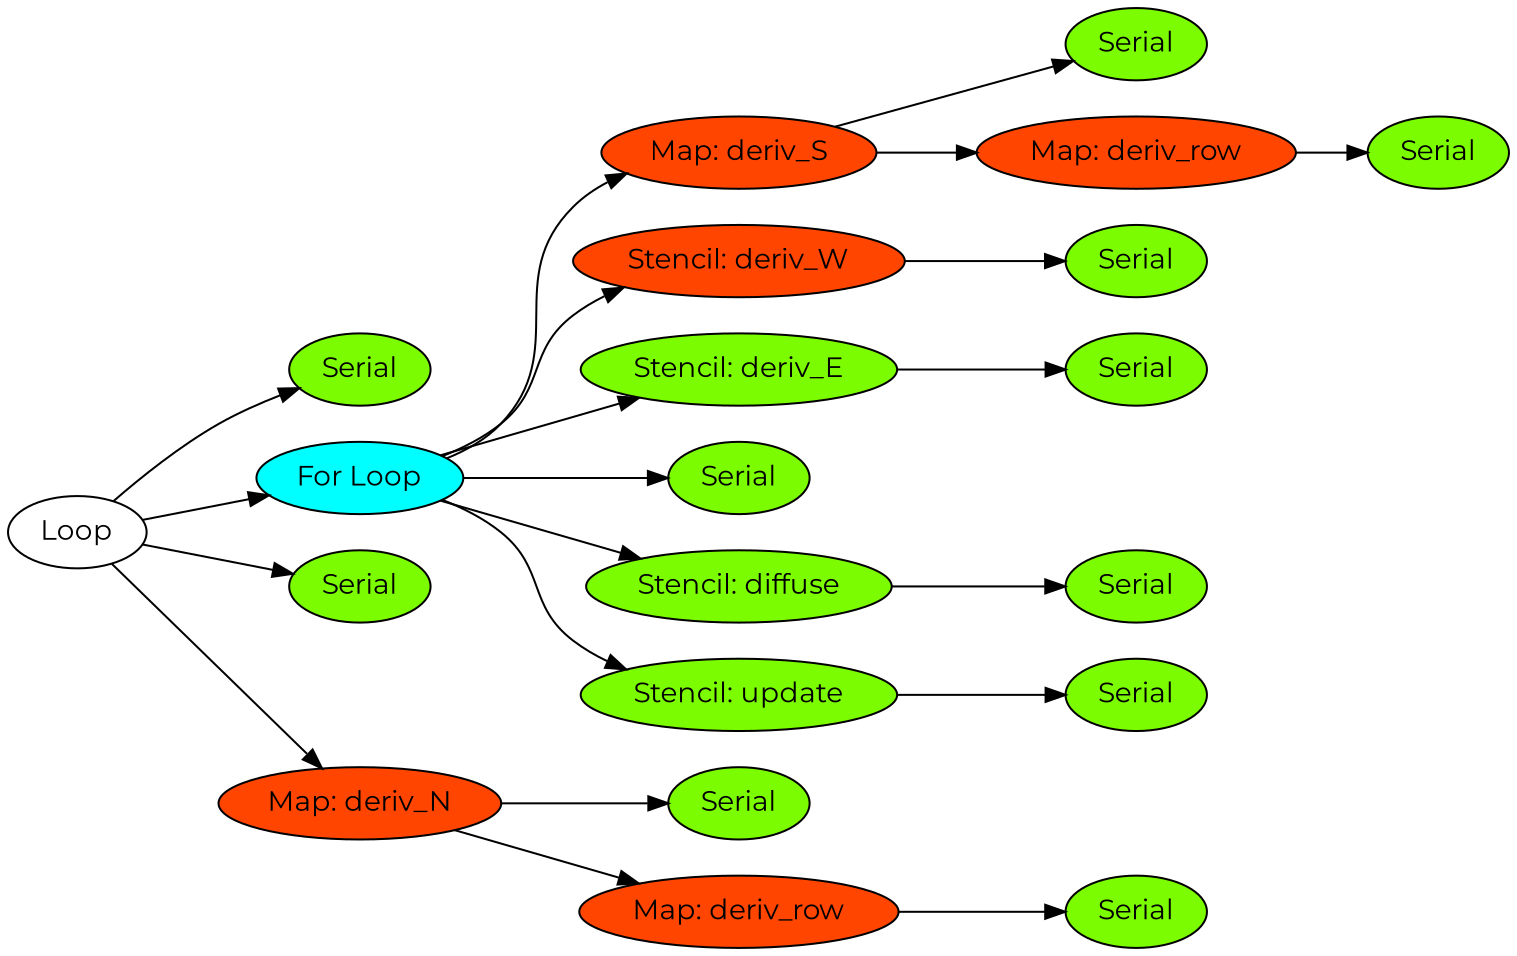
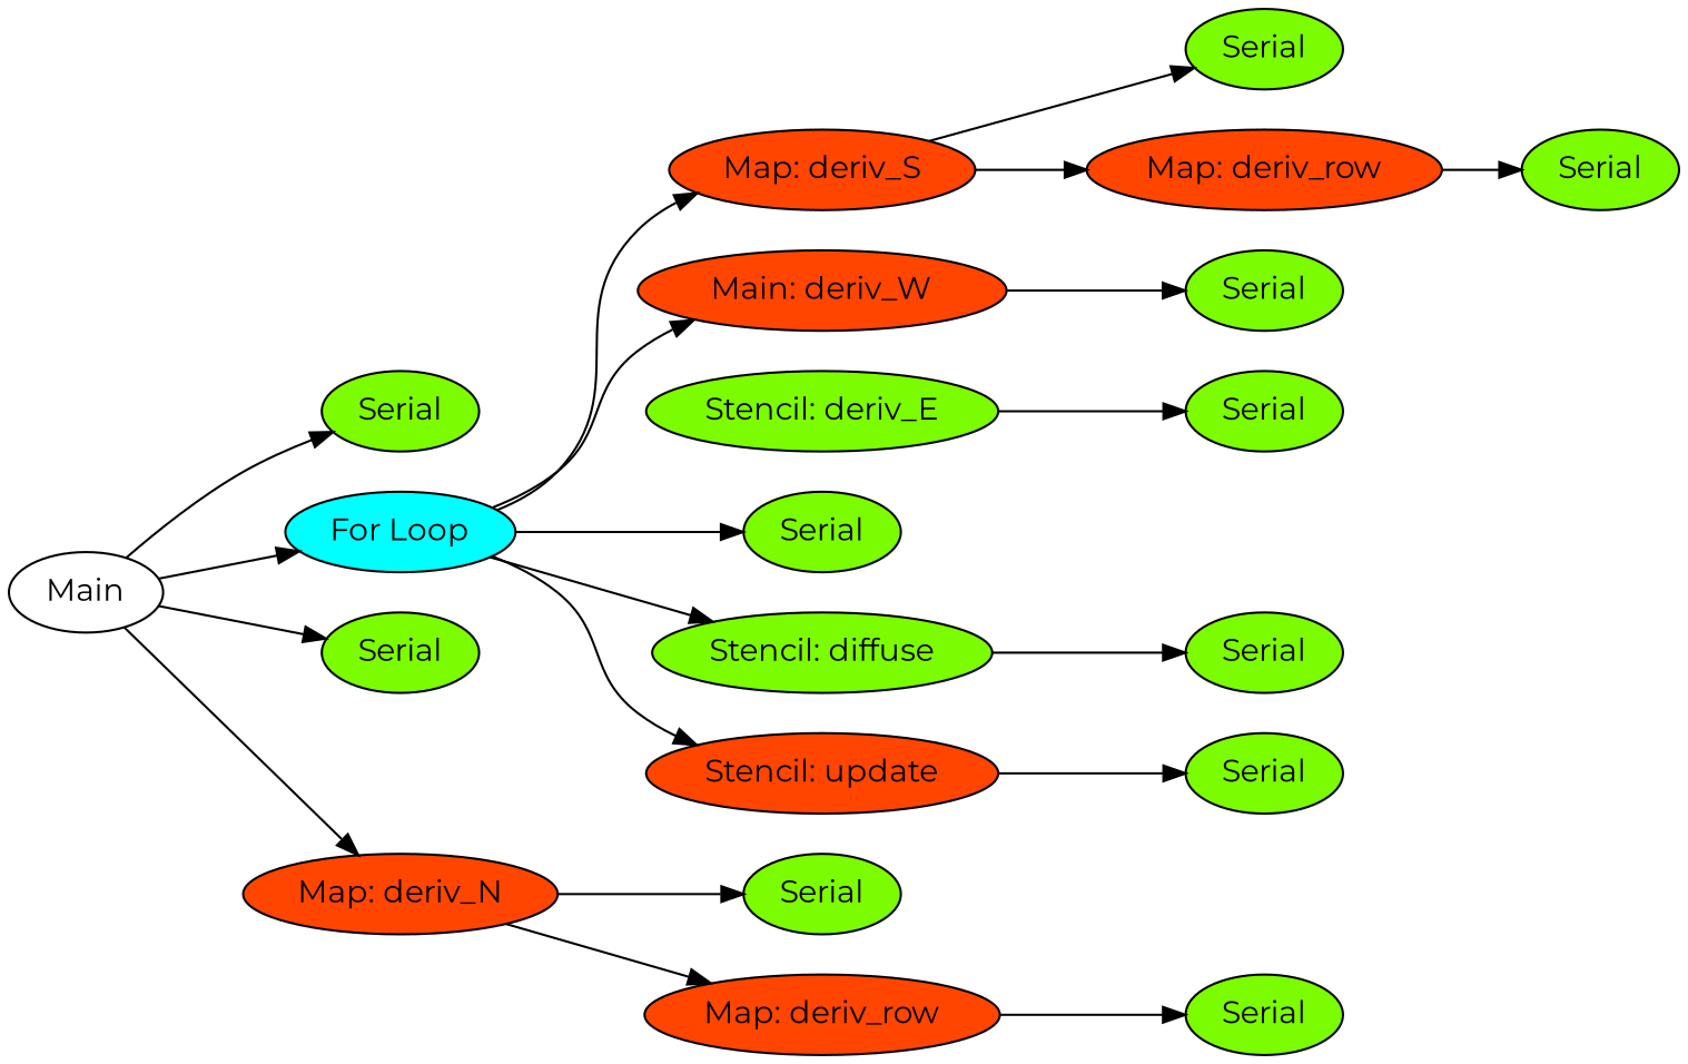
  digraph {
    fontname=Montserrat
    rankdir=LR
    node [fontname=Montserrat fillcolor=lawngreen style=filled]
    edge [fontname=Montserrat]
-   n1 [label=Loop fillcolor="" style=""]
+   n1 [label=Main fillcolor="" style=""]
    n2 [label=Serial]
    n3 [fillcolor=cyan label="For Loop"]
    n4 [label=Serial]
    n5 [fillcolor=orangered label="Map: deriv_N"]
    n6 [fillcolor=orangered label="Map: deriv_S"]
-   n7 [fillcolor=orangered label="Stencil: deriv_W"]
+   n7 [fillcolor=orangered label="Main: deriv_W"]
    n8 [label="Stencil: deriv_E"]
    n9 [label=Serial]
    n10 [label="Stencil: diffuse"]
-   n11 [label="Stencil: update"]
+   n11 [fillcolor=orangered label="Stencil: update"]
    n12 [label=Serial]
    n13 [fillcolor=orangered label="Map: deriv_row"]
    n14 [label=Serial]
    n15 [fillcolor=orangered label="Map: deriv_row"]
    n16 [label=Serial]
    n17 [label=Serial]
    n18 [label=Serial]
    n19 [label=Serial]
    n20 [label=Serial]
    n21 [label=Serial]
    n1 -> n2
    n1 -> n3
    n1 -> n4
    n1 -> n5
    n3 -> n6
    n3 -> n7
-   n3 -> n8
    n3 -> n9
    n3 -> n10
    n3 -> n11
    n5 -> n12
    n5 -> n13
    n6 -> n14
    n6 -> n15
    n7 -> n16
    n8 -> n17
    n10 -> n18
    n11 -> n19
    n13 -> n20
    n15 -> n21
  }
